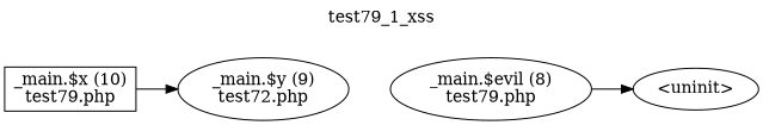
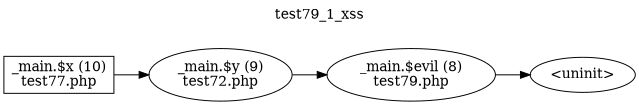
  digraph {
    label=test79_1_xss
    labelloc=t
    rankdir=LR
    node [shape=ellipse]
-   n1 [label="_main.$x (10)\ntest79.php" shape=box]
+   n1 [label="_main.$x (10)\ntest77.php" shape=box]
    n2 [label="_main.$y (9)\ntest72.php"]
    n3 [label="_main.$evil (8)\ntest79.php"]
    n4 [label="<uninit>"]
    n1 -> n2
+   n2 -> n3
    n3 -> n4
  }
